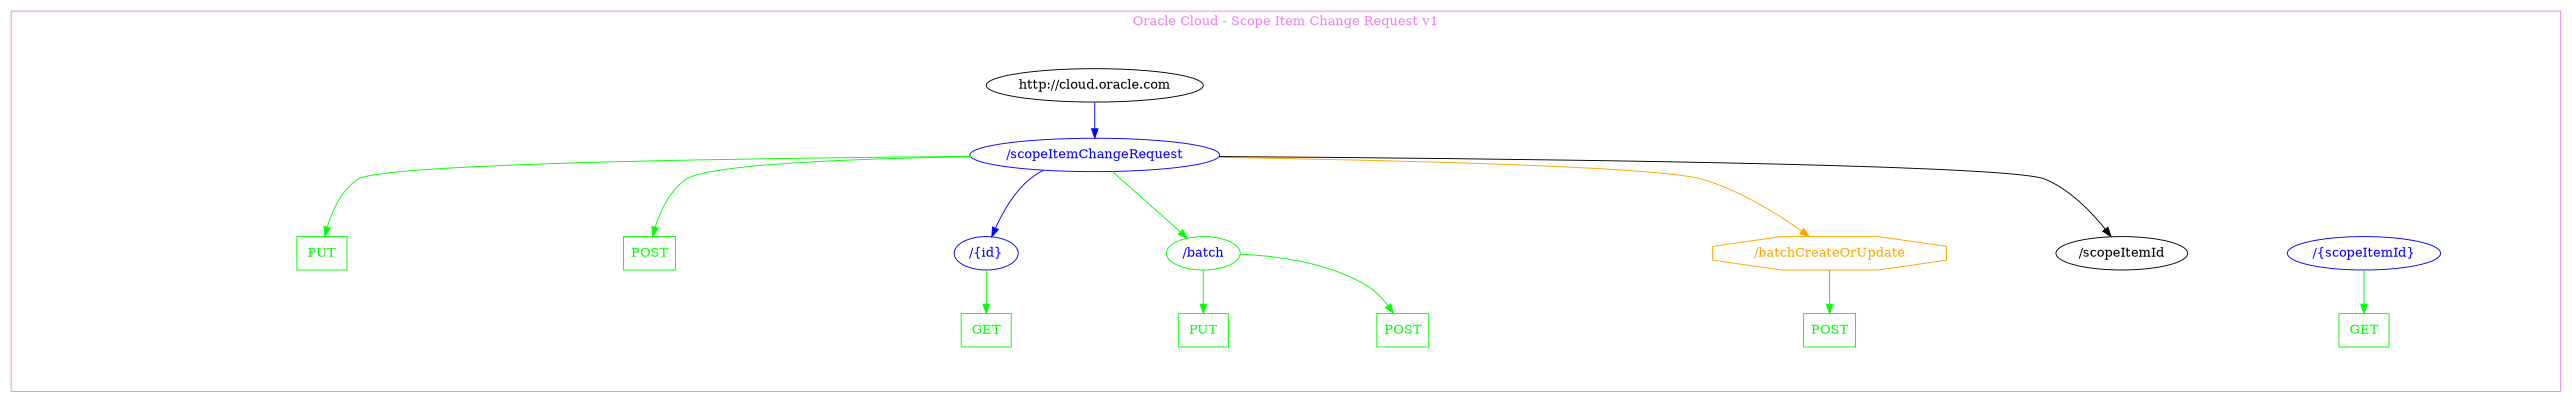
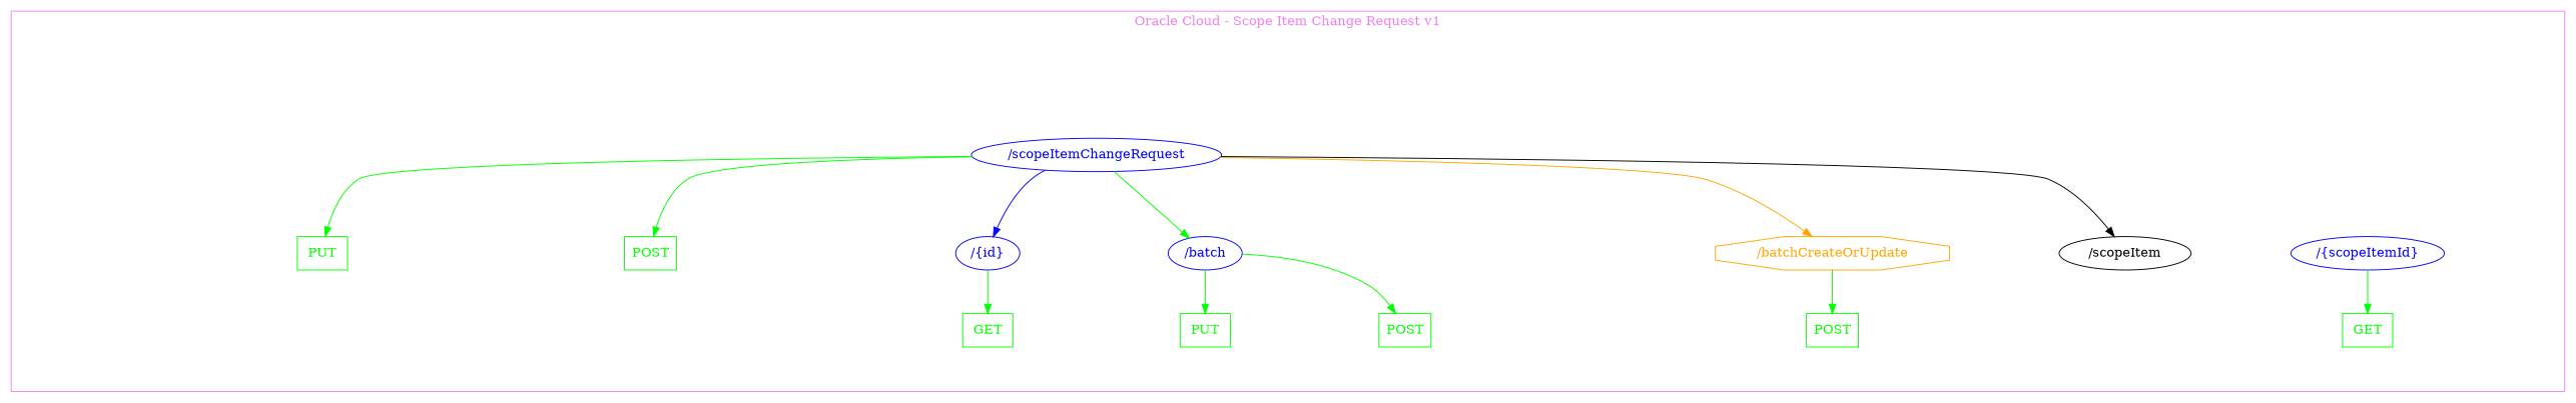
  digraph {
    rankdir=TB
    node [color=green fontcolor=green shape=box]
    edge [color=green fontcolor=green]
    n1 [label=PUT]
    n2 [label=POST]
    n3 [label=GET]
    n4 [color=blue fontcolor=blue label="/{id}" shape=ellipse]
    n5 [label=PUT]
    n6 [label=POST]
-   n7 [fontcolor=blue label="/batch" shape=ellipse]
+   n7 [color=blue fontcolor=blue label="/batch" shape=ellipse]
    n8 [label=POST]
    n9 [color=orange fontcolor=orange label="/batchCreateOrUpdate" shape=octagon]
    n10 [label=GET]
    n11 [color=blue fontcolor=blue label="/{scopeItemId}" shape=ellipse]
-   n12 [color=black fontcolor=black label="/scopeItemId" shape=ellipse]
+   n12 [color=black fontcolor=black label="/scopeItem" shape=ellipse]
    n13 [color=blue fontcolor=blue label="/scopeItemChangeRequest" shape=ellipse]
-   n14 [color=black fontcolor=black label="http://cloud.oracle.com" shape=ellipse]
    subgraph cluster_1 {
      color=violet
      fontcolor=violet
      label="Oracle Cloud - Scope Item Change Request v1"
      subgraph cluster_2 {
        color=white
        fontcolor=white
        label="Oracle Cloud - Scope Item Change Request v1"
-       n14
        subgraph cluster_3 {
          color=white
          fontcolor=white
          label="Oracle Cloud - Scope Item Change Request v1"
          n13
          subgraph cluster_4 {
            color=white
            fontcolor=white
            label="Oracle Cloud - Scope Item Change Request v1"
            n1
          }
          subgraph cluster_5 {
            color=white
            fontcolor=white
            label="Oracle Cloud - Scope Item Change Request v1"
            n2
          }
          subgraph cluster_6 {
            color=white
            fontcolor=white
            label="Oracle Cloud - Scope Item Change Request v1"
            n4
            subgraph cluster_7 {
              color=white
              fontcolor=white
              label="Oracle Cloud - Scope Item Change Request v1"
              n3
            }
          }
          subgraph cluster_8 {
            color=white
            fontcolor=white
            label="Oracle Cloud - Scope Item Change Request v1"
            n7
            subgraph cluster_9 {
              color=white
              fontcolor=white
              label="Oracle Cloud - Scope Item Change Request v1"
              n5
            }
            subgraph cluster_10 {
              color=white
              fontcolor=white
              label="Oracle Cloud - Scope Item Change Request v1"
              n6
            }
          }
          subgraph cluster_11 {
            color=white
            fontcolor=white
            label="Oracle Cloud - Scope Item Change Request v1"
            n9
            subgraph cluster_12 {
              color=white
              fontcolor=white
              label="Oracle Cloud - Scope Item Change Request v1"
              n8
            }
          }
          subgraph cluster_13 {
            color=white
            fontcolor=white
            label="Oracle Cloud - Scope Item Change Request v1"
            n12
            subgraph cluster_14 {
              color=white
              fontcolor=white
              label="Oracle Cloud - Scope Item Change Request v1"
              n11
              subgraph cluster_15 {
                color=white
                fontcolor=white
                label="Oracle Cloud - Scope Item Change Request v1"
                n10
              }
            }
          }
        }
      }
    }
    n4 -> n3
    n7 -> n5
    n7 -> n6
    n9 -> n8
    n11 -> n10
    n13 -> n1
    n13 -> n2
    n13 -> n4 [color=blue fontcolor=blue]
    n13 -> n7 [fontcolor=blue]
    n13 -> n9 [color=orange fontcolor=orange]
    n13 -> n12 [color=black fontcolor=black]
-   n14 -> n13 [color=blue fontcolor=blue]
  }
